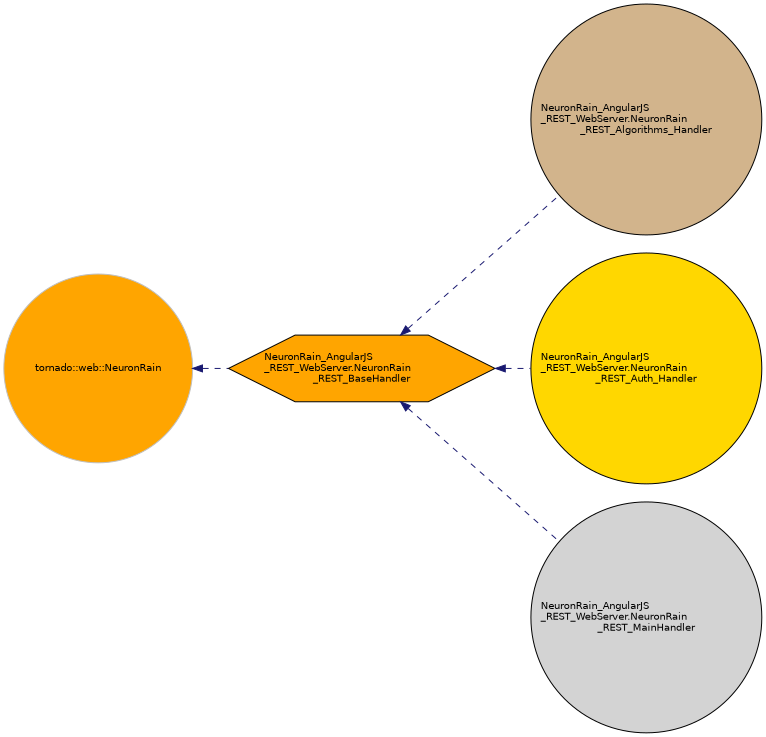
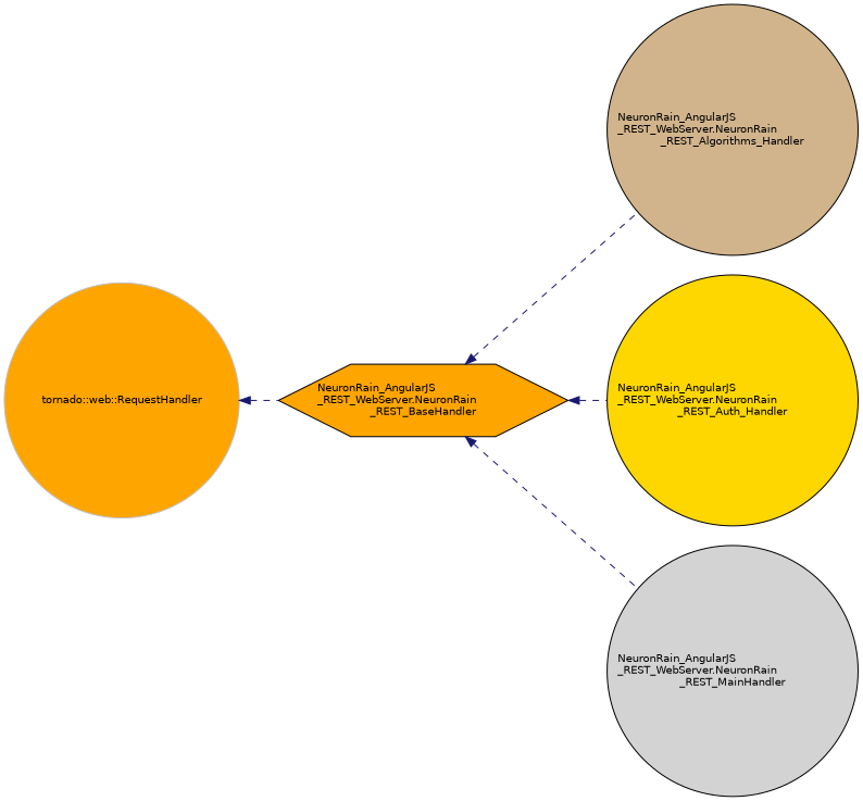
  digraph {
    rankdir=LR
    node [color=black fillcolor=orange fontname=Helvetica fontsize=10 shape=circle style=filled]
    edge [color=midnightblue dir=back fontname=Helvetica fontsize=10 labelfontname=Helvetica labelfontsize=10 style=dashed]
    n1 [fontcolor=black height=0.2 label="NeuronRain_AngularJS\l_REST_WebServer.NeuronRain\l_REST_BaseHandler" shape=hexagon width=0.4]
    n2 [fillcolor=tan height=0.2 label="NeuronRain_AngularJS\l_REST_WebServer.NeuronRain\l_REST_Algorithms_Handler" width=0.4]
    n3 [fillcolor=gold height=0.2 label="NeuronRain_AngularJS\l_REST_WebServer.NeuronRain\l_REST_Auth_Handler" width=0.4]
    n4 [fillcolor=lightgrey height=0.2 label="NeuronRain_AngularJS\l_REST_WebServer.NeuronRain\l_REST_MainHandler" width=0.4]
-   n5 [color=grey75 height=0.2 label="tornado::web::NeuronRain" width=0.4]
+   n5 [color=grey75 height=0.2 label="tornado::web::RequestHandler" width=0.4]
    n1 -> n2
    n1 -> n3
    n1 -> n4
    n5 -> n1
  }
